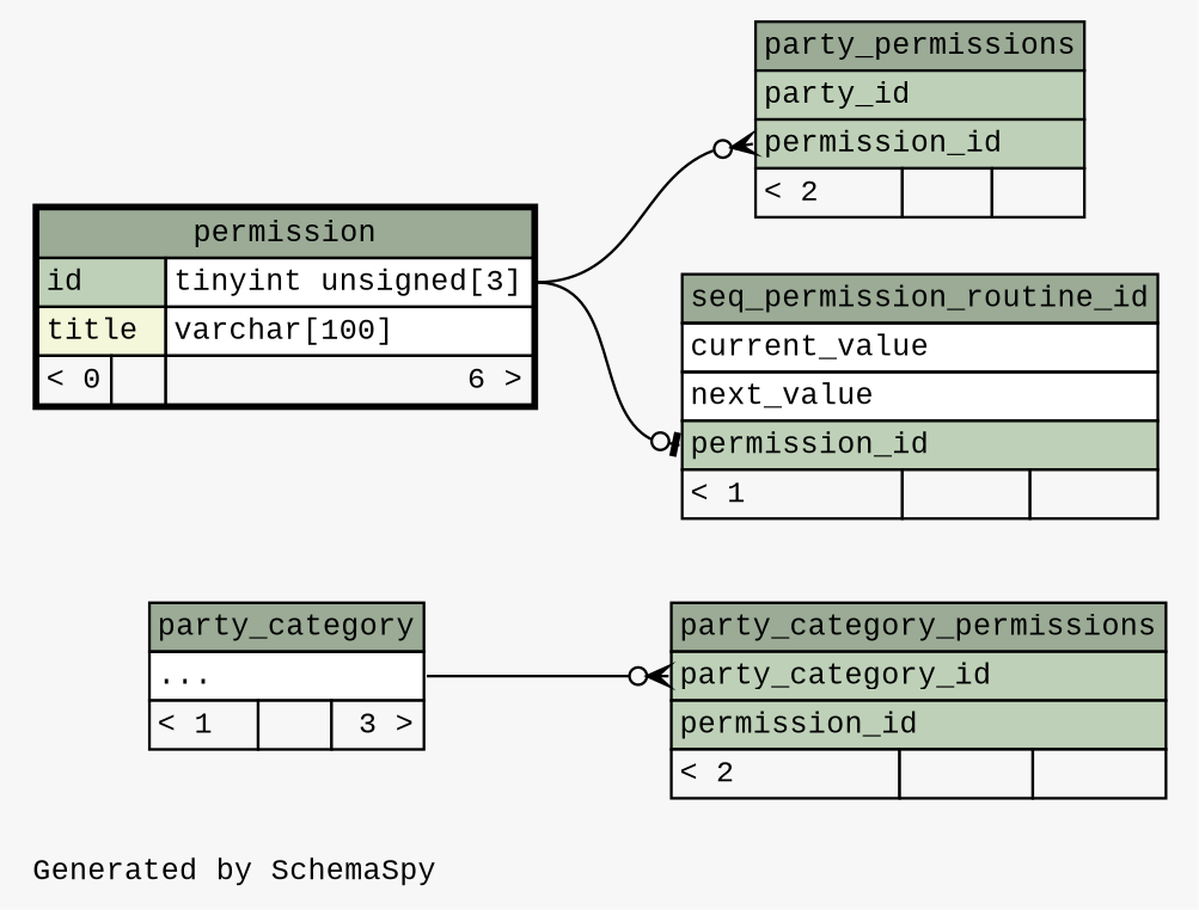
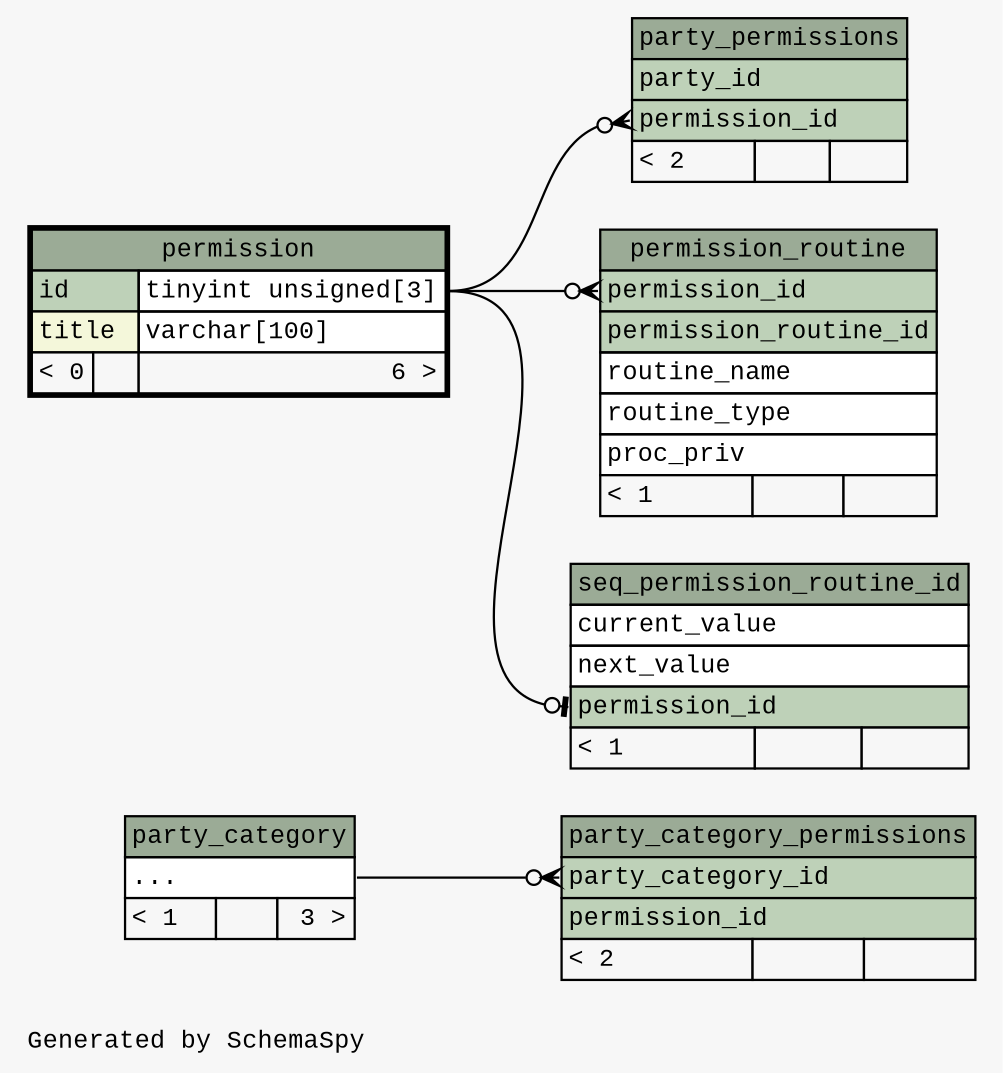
  digraph {
    bgcolor="#f7f7f7"
    fontname="Liberation Mono"
    fontsize=11
    label="\nGenerated by SchemaSpy"
    labeljust=l
    nodesep=0.18
    rankdir=RL
    ranksep=0.46
    node [fontname="Liberation Mono" fontsize=11 shape=plaintext]
    edge [arrowhead=none arrowsize=0.8 arrowtail=crowodot dir=back fontname="Liberation Mono" headport="id.type:e" tailport="permission_id:w"]
    n1 [label=<     <TABLE BORDER="0" CELLBORDER="1" CELLSPACING="0" BGCOLOR="#ffffff">       <TR><TD COLSPAN="3" BGCOLOR="#9bab96" ALIGN="CENTER">party_category</TD></TR>       <TR><TD PORT="elipses" COLSPAN="3" ALIGN="LEFT">...</TD></TR>       <TR><TD ALIGN="LEFT" BGCOLOR="#f7f7f7">&lt; 1</TD><TD ALIGN="RIGHT" BGCOLOR="#f7f7f7">  </TD><TD ALIGN="RIGHT" BGCOLOR="#f7f7f7">3 &gt;</TD></TR>     </TABLE>>]
    n2 [label=<     <TABLE BORDER="0" CELLBORDER="1" CELLSPACING="0" BGCOLOR="#ffffff">       <TR><TD COLSPAN="3" BGCOLOR="#9bab96" ALIGN="CENTER">party_category_permissions</TD></TR>       <TR><TD PORT="party_category_id" COLSPAN="3" BGCOLOR="#bed1b8" ALIGN="LEFT">party_category_id</TD></TR>       <TR><TD PORT="permission_id" COLSPAN="3" BGCOLOR="#bed1b8" ALIGN="LEFT">permission_id</TD></TR>       <TR><TD ALIGN="LEFT" BGCOLOR="#f7f7f7">&lt; 2</TD><TD ALIGN="RIGHT" BGCOLOR="#f7f7f7">  </TD><TD ALIGN="RIGHT" BGCOLOR="#f7f7f7">  </TD></TR>     </TABLE>>]
    n3 [label=<     <TABLE BORDER="2" CELLBORDER="1" CELLSPACING="0" BGCOLOR="#ffffff">       <TR><TD COLSPAN="3" BGCOLOR="#9bab96" ALIGN="CENTER">permission</TD></TR>       <TR><TD PORT="id" COLSPAN="2" BGCOLOR="#bed1b8" ALIGN="LEFT">id</TD><TD PORT="id.type" ALIGN="LEFT">tinyint unsigned[3]</TD></TR>       <TR><TD PORT="title" COLSPAN="2" BGCOLOR="#f4f7da" ALIGN="LEFT">title</TD><TD PORT="title.type" ALIGN="LEFT">varchar[100]</TD></TR>       <TR><TD ALIGN="LEFT" BGCOLOR="#f7f7f7">&lt; 0</TD><TD ALIGN="RIGHT" BGCOLOR="#f7f7f7">  </TD><TD ALIGN="RIGHT" BGCOLOR="#f7f7f7">6 &gt;</TD></TR>     </TABLE>>]
    n4 [label=<     <TABLE BORDER="0" CELLBORDER="1" CELLSPACING="0" BGCOLOR="#ffffff">       <TR><TD COLSPAN="3" BGCOLOR="#9bab96" ALIGN="CENTER">party_permissions</TD></TR>       <TR><TD PORT="party_id" COLSPAN="3" BGCOLOR="#bed1b8" ALIGN="LEFT">party_id</TD></TR>       <TR><TD PORT="permission_id" COLSPAN="3" BGCOLOR="#bed1b8" ALIGN="LEFT">permission_id</TD></TR>       <TR><TD ALIGN="LEFT" BGCOLOR="#f7f7f7">&lt; 2</TD><TD ALIGN="RIGHT" BGCOLOR="#f7f7f7">  </TD><TD ALIGN="RIGHT" BGCOLOR="#f7f7f7">  </TD></TR>     </TABLE>>]
+   n5 [label=<     <TABLE BORDER="0" CELLBORDER="1" CELLSPACING="0" BGCOLOR="#ffffff">       <TR><TD COLSPAN="3" BGCOLOR="#9bab96" ALIGN="CENTER">permission_routine</TD></TR>       <TR><TD PORT="permission_id" COLSPAN="3" BGCOLOR="#bed1b8" ALIGN="LEFT">permission_id</TD></TR>       <TR><TD PORT="permission_routine_id" COLSPAN="3" BGCOLOR="#bed1b8" ALIGN="LEFT">permission_routine_id</TD></TR>       <TR><TD PORT="routine_name" COLSPAN="3" ALIGN="LEFT">routine_name</TD></TR>       <TR><TD PORT="routine_type" COLSPAN="3" ALIGN="LEFT">routine_type</TD></TR>       <TR><TD PORT="proc_priv" COLSPAN="3" ALIGN="LEFT">proc_priv</TD></TR>       <TR><TD ALIGN="LEFT" BGCOLOR="#f7f7f7">&lt; 1</TD><TD ALIGN="RIGHT" BGCOLOR="#f7f7f7">  </TD><TD ALIGN="RIGHT" BGCOLOR="#f7f7f7">  </TD></TR>     </TABLE>>]
    n6 [label=<     <TABLE BORDER="0" CELLBORDER="1" CELLSPACING="0" BGCOLOR="#ffffff">       <TR><TD COLSPAN="3" BGCOLOR="#9bab96" ALIGN="CENTER">seq_permission_routine_id</TD></TR>       <TR><TD PORT="current_value" COLSPAN="3" ALIGN="LEFT">current_value</TD></TR>       <TR><TD PORT="next_value" COLSPAN="3" ALIGN="LEFT">next_value</TD></TR>       <TR><TD PORT="permission_id" COLSPAN="3" BGCOLOR="#bed1b8" ALIGN="LEFT">permission_id</TD></TR>       <TR><TD ALIGN="LEFT" BGCOLOR="#f7f7f7">&lt; 1</TD><TD ALIGN="RIGHT" BGCOLOR="#f7f7f7">  </TD><TD ALIGN="RIGHT" BGCOLOR="#f7f7f7">  </TD></TR>     </TABLE>>]
    n2 -> n1 [headport="elipses:e" tailport="party_category_id:w"]
    n4 -> n3
+   n5 -> n3
    n6 -> n3 [arrowtail=teeodot]
  }
